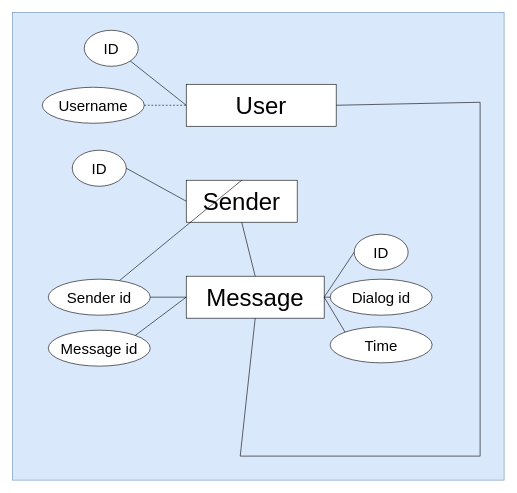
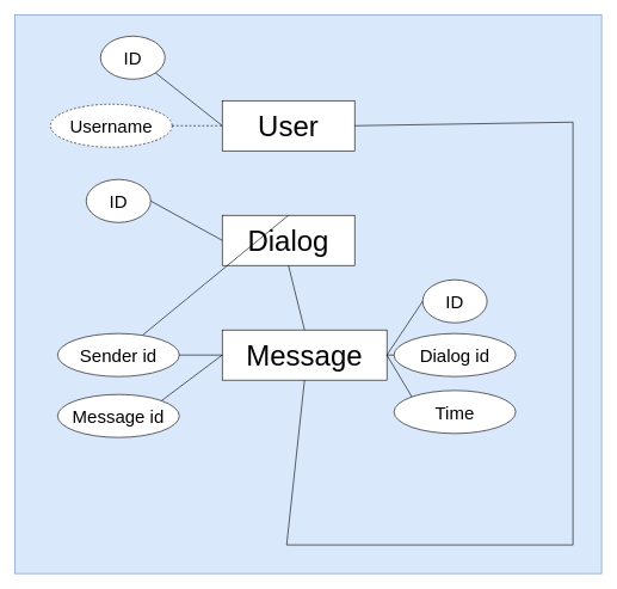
  <mxCell id="0" />
  <mxCell id="1" parent="0" />
  <mxCell id="2" value="" style="rounded=0;whiteSpace=wrap;html=1;fillColor=#dae8fc;strokeColor=#6c8ebf;" vertex="1" parent="1"><mxGeometry width="820" height="780" as="geometry" x="20" y="20" /></mxCell>
- <mxCell id="3" value="&lt;font style=&quot;font-size: 40px;&quot;&gt;User&lt;/font&gt;" style="rounded=0;whiteSpace=wrap;html=1;" vertex="1" parent="1"><mxGeometry x="310" y="140" width="250" height="70" as="geometry" /></mxCell>
- <mxCell id="4" value="&lt;font style=&quot;font-size: 40px;&quot;&gt;Sender&lt;/font&gt;" style="rounded=0;whiteSpace=wrap;html=1;" vertex="1" parent="1"><mxGeometry x="310" y="300" width="185" height="70" as="geometry" /></mxCell>
+ <mxCell id="3" value="&lt;font style=&quot;font-size: 40px;&quot;&gt;User&lt;/font&gt;" style="rounded=0;whiteSpace=wrap;html=1;" vertex="1" parent="1"><mxGeometry x="310" y="140" width="185" height="70" as="geometry" /></mxCell>
+ <mxCell id="4" value="&lt;font style=&quot;font-size: 40px;&quot;&gt;Dialog&lt;/font&gt;" style="rounded=0;whiteSpace=wrap;html=1;" vertex="1" parent="1"><mxGeometry x="310" y="300" width="185" height="70" as="geometry" /></mxCell>
  <mxCell id="5" value="&lt;font style=&quot;font-size: 40px;&quot;&gt;Message&lt;/font&gt;" style="rounded=0;whiteSpace=wrap;html=1;" vertex="1" parent="1"><mxGeometry x="310" y="460" width="230" height="70" as="geometry" /></mxCell>
  <mxCell id="6" value="&lt;font style=&quot;font-size: 25px;&quot;&gt;ID&lt;/font&gt;" style="ellipse;whiteSpace=wrap;html=1;" vertex="1" parent="1"><mxGeometry x="140" y="50" width="90" height="60" as="geometry" /></mxCell>
- <mxCell id="7" value="&lt;font style=&quot;font-size: 25px;&quot;&gt;Username&lt;/font&gt;" style="ellipse;whiteSpace=wrap;html=1;" vertex="1" parent="1"><mxGeometry x="70" y="145" width="170" height="60" as="geometry" /></mxCell>
+ <mxCell id="7" value="&lt;font style=&quot;font-size: 25px;&quot;&gt;Username&lt;/font&gt;" style="ellipse;whiteSpace=wrap;html=1;dashed=1;" vertex="1" parent="1"><mxGeometry x="70" y="145" width="170" height="60" as="geometry" /></mxCell>
  <mxCell id="8" value="" style="endArrow=none;html=1;rounded=0;entryX=0;entryY=0.5;entryDx=0;entryDy=0;exitX=1;exitY=1;exitDx=0;exitDy=0;" edge="1" parent="1" source="6" target="3"><mxGeometry width="50" height="50" relative="1" as="geometry"><mxPoint x="350" y="390" as="sourcePoint" /><mxPoint x="400" y="340" as="targetPoint" /></mxGeometry></mxCell>
  <mxCell id="9" value="" style="endArrow=none;html=1;rounded=0;entryX=0;entryY=0.5;entryDx=0;entryDy=0;exitX=1;exitY=0.5;exitDx=0;exitDy=0;dashed=1;" edge="1" parent="1" source="7" target="3"><mxGeometry width="50" height="50" relative="1" as="geometry"><mxPoint x="250" y="240" as="sourcePoint" /><mxPoint x="300" y="190" as="targetPoint" /></mxGeometry></mxCell>
  <mxCell id="10" value="&lt;font style=&quot;font-size: 25px;&quot;&gt;ID&lt;/font&gt;" style="ellipse;whiteSpace=wrap;html=1;" vertex="1" parent="1"><mxGeometry x="120" y="250" width="90" height="60" as="geometry" /></mxCell>
  <mxCell id="11" value="" style="endArrow=none;html=1;rounded=0;entryX=0;entryY=0.5;entryDx=0;entryDy=0;exitX=1;exitY=0.5;exitDx=0;exitDy=0;" edge="1" parent="1" source="10" target="4"><mxGeometry width="50" height="50" relative="1" as="geometry"><mxPoint x="350" y="390" as="sourcePoint" /><mxPoint x="400" y="340" as="targetPoint" /></mxGeometry></mxCell>
  <mxCell id="12" value="&lt;font style=&quot;font-size: 25px;&quot;&gt;ID&lt;/font&gt;" style="ellipse;whiteSpace=wrap;html=1;" vertex="1" parent="1"><mxGeometry x="590" y="390" width="90" height="60" as="geometry" /></mxCell>
  <mxCell id="13" value="&lt;font style=&quot;font-size: 25px;&quot;&gt;Dialog id&lt;/font&gt;" style="ellipse;whiteSpace=wrap;html=1;" vertex="1" parent="1"><mxGeometry x="550" y="465" width="170" height="60" as="geometry" /></mxCell>
  <mxCell id="14" value="&lt;font style=&quot;font-size: 25px;&quot;&gt;Time&lt;/font&gt;" style="ellipse;whiteSpace=wrap;html=1;" vertex="1" parent="1"><mxGeometry x="550" y="544.5" width="170" height="60" as="geometry" /></mxCell>
  <mxCell id="15" value="&lt;font style=&quot;font-size: 25px;&quot;&gt;Message id&lt;/font&gt;" style="ellipse;whiteSpace=wrap;html=1;" vertex="1" parent="1"><mxGeometry x="80" y="550" width="170" height="60" as="geometry" /></mxCell>
  <mxCell id="16" value="" style="endArrow=none;html=1;rounded=0;entryX=0;entryY=0.5;entryDx=0;entryDy=0;exitX=1;exitY=0.5;exitDx=0;exitDy=0;" edge="1" parent="1" source="5" target="12"><mxGeometry width="50" height="50" relative="1" as="geometry"><mxPoint x="560" y="370" as="sourcePoint" /><mxPoint x="610" y="320" as="targetPoint" /></mxGeometry></mxCell>
  <mxCell id="17" value="" style="endArrow=none;html=1;rounded=0;entryX=0;entryY=0.5;entryDx=0;entryDy=0;exitX=1;exitY=0.5;exitDx=0;exitDy=0;" edge="1" parent="1" source="5" target="13"><mxGeometry width="50" height="50" relative="1" as="geometry"><mxPoint x="550" y="390" as="sourcePoint" /><mxPoint x="600" y="340" as="targetPoint" /></mxGeometry></mxCell>
  <mxCell id="18" value="" style="endArrow=none;html=1;rounded=0;entryX=0;entryY=0;entryDx=0;entryDy=0;exitX=1;exitY=0.5;exitDx=0;exitDy=0;" edge="1" parent="1" source="5" target="14"><mxGeometry width="50" height="50" relative="1" as="geometry"><mxPoint x="490" y="610" as="sourcePoint" /><mxPoint x="540" y="560" as="targetPoint" /></mxGeometry></mxCell>
  <mxCell id="19" value="" style="endArrow=none;html=1;rounded=0;entryX=1;entryY=0;entryDx=0;entryDy=0;exitX=0;exitY=0.5;exitDx=0;exitDy=0;" edge="1" parent="1" source="5" target="15"><mxGeometry width="50" height="50" relative="1" as="geometry"><mxPoint x="400" y="600" as="sourcePoint" /><mxPoint x="550" y="650" as="targetPoint" /></mxGeometry></mxCell>
  <mxCell id="20" value="" style="endArrow=none;html=1;rounded=0;exitX=0.5;exitY=0;exitDx=0;exitDy=0;" edge="1" parent="1" source="4" target="23"><mxGeometry width="50" height="50" relative="1" as="geometry"><mxPoint x="620" y="300" as="sourcePoint" /><mxPoint x="670" y="250" as="targetPoint" /></mxGeometry></mxCell>
  <mxCell id="21" value="" style="endArrow=none;html=1;rounded=0;entryX=0.5;entryY=1;entryDx=0;entryDy=0;exitX=0.5;exitY=0;exitDx=0;exitDy=0;" edge="1" parent="1" source="5" target="4"><mxGeometry width="50" height="50" relative="1" as="geometry"><mxPoint x="413" y="310" as="sourcePoint" /><mxPoint x="413" y="220" as="targetPoint" /></mxGeometry></mxCell>
  <mxCell id="22" value="" style="endArrow=none;html=1;rounded=0;entryX=0.5;entryY=1;entryDx=0;entryDy=0;exitX=1;exitY=0.5;exitDx=0;exitDy=0;" edge="1" parent="1" source="3" target="5"><mxGeometry width="50" height="50" relative="1" as="geometry"><mxPoint x="380" y="650" as="sourcePoint" /><mxPoint x="430" y="600" as="targetPoint" /><Array as="points"><mxPoint x="800" y="170" /><mxPoint x="800" y="760" /><mxPoint x="400" y="760" /></Array></mxGeometry></mxCell>
  <mxCell id="23" value="&lt;font style=&quot;font-size: 25px;&quot;&gt;Sender id&lt;/font&gt;" style="ellipse;whiteSpace=wrap;html=1;" vertex="1" parent="1"><mxGeometry x="80" y="465" width="170" height="60" as="geometry" /></mxCell>
  <mxCell id="24" value="" style="endArrow=none;html=1;rounded=0;entryX=0;entryY=0.5;entryDx=0;entryDy=0;exitX=1;exitY=0.5;exitDx=0;exitDy=0;" edge="1" parent="1" source="23" target="5"><mxGeometry width="50" height="50" relative="1" as="geometry"><mxPoint x="300" y="640" as="sourcePoint" /><mxPoint x="350" y="590" as="targetPoint" /></mxGeometry></mxCell>
